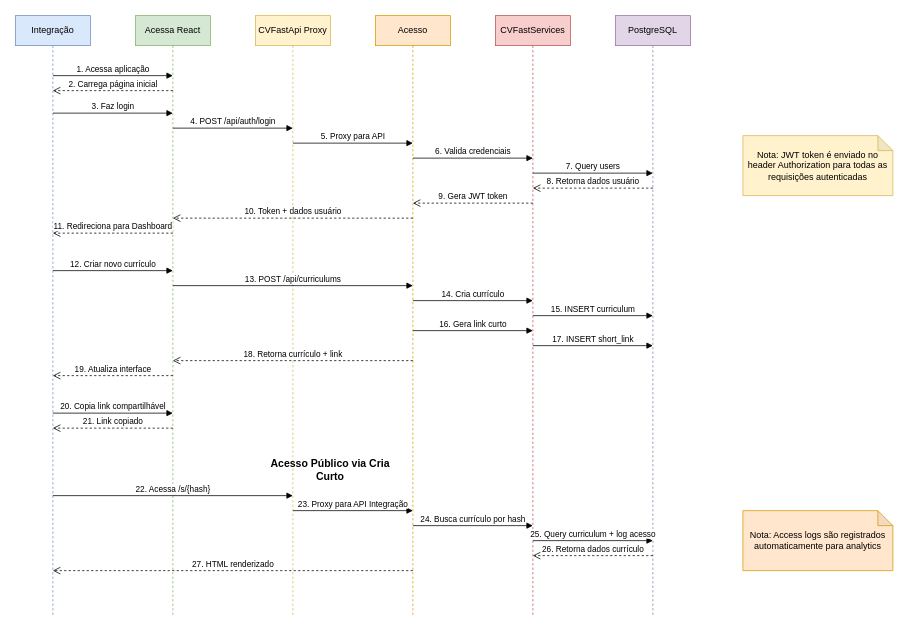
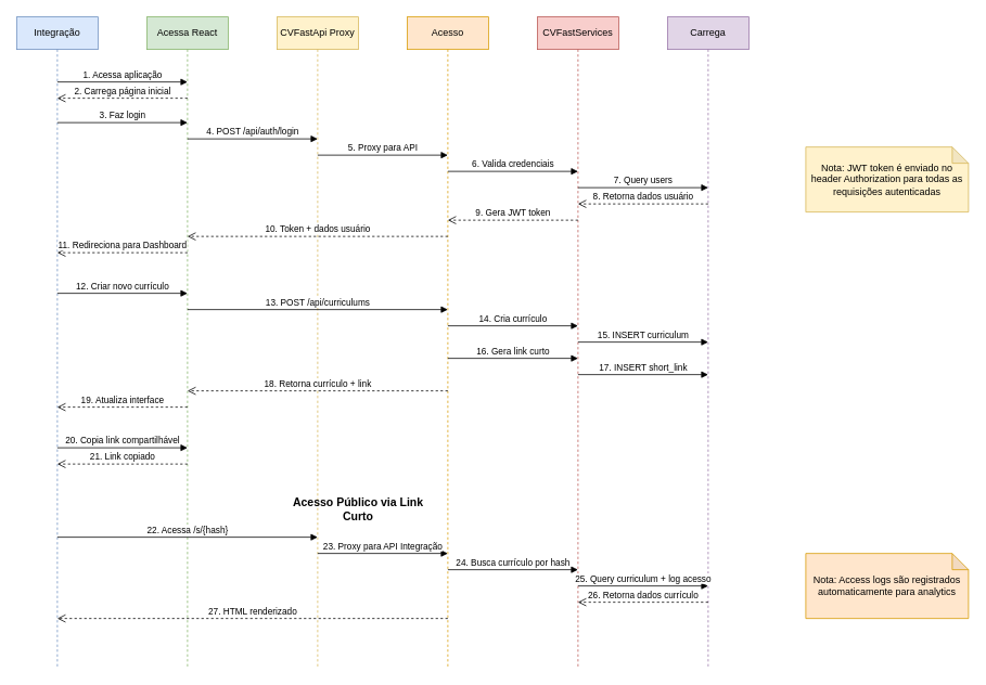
  <mxCell id="0" />
  <mxCell id="1" parent="0" />
  <mxCell id="2" value="Integração" style="shape=umlLifeline;perimeter=lifelinePerimeter;whiteSpace=wrap;html=1;container=1;collapsible=0;recursiveResize=0;outlineConnect=0;fillColor=#dae8fc;strokeColor=#6c8ebf;" vertex="1" parent="1"><mxGeometry x="20" y="20" width="100" height="800" as="geometry" /></mxCell>
  <mxCell id="3" value="Acessa React" style="shape=umlLifeline;perimeter=lifelinePerimeter;whiteSpace=wrap;html=1;container=1;collapsible=0;recursiveResize=0;outlineConnect=0;fillColor=#d5e8d4;strokeColor=#82b366;" vertex="1" parent="1"><mxGeometry x="180" y="20" width="100" height="800" as="geometry" /></mxCell>
  <mxCell id="4" value="CVFastApi Proxy" style="shape=umlLifeline;perimeter=lifelinePerimeter;whiteSpace=wrap;html=1;container=1;collapsible=0;recursiveResize=0;outlineConnect=0;fillColor=#fff2cc;strokeColor=#d6b656;" vertex="1" parent="1"><mxGeometry x="340" y="20" width="100" height="800" as="geometry" /></mxCell>
  <mxCell id="5" value="Acesso" style="shape=umlLifeline;perimeter=lifelinePerimeter;whiteSpace=wrap;html=1;container=1;collapsible=0;recursiveResize=0;outlineConnect=0;fillColor=#ffe6cc;strokeColor=#d79b00;" vertex="1" parent="1"><mxGeometry x="500" y="20" width="100" height="800" as="geometry" /></mxCell>
  <mxCell id="6" value="CVFastServices" style="shape=umlLifeline;perimeter=lifelinePerimeter;whiteSpace=wrap;html=1;container=1;collapsible=0;recursiveResize=0;outlineConnect=0;fillColor=#f8cecc;strokeColor=#b85450;" vertex="1" parent="1"><mxGeometry x="660" y="20" width="100" height="800" as="geometry" /></mxCell>
- <mxCell id="7" value="PostgreSQL" style="shape=umlLifeline;perimeter=lifelinePerimeter;whiteSpace=wrap;html=1;container=1;collapsible=0;recursiveResize=0;outlineConnect=0;fillColor=#e1d5e7;strokeColor=#9673a6;" vertex="1" parent="1"><mxGeometry x="820" y="20" width="100" height="800" as="geometry" /></mxCell>
+ <mxCell id="7" value="Carrega" style="shape=umlLifeline;perimeter=lifelinePerimeter;whiteSpace=wrap;html=1;container=1;collapsible=0;recursiveResize=0;outlineConnect=0;fillColor=#e1d5e7;strokeColor=#9673a6;" vertex="1" parent="1"><mxGeometry x="820" y="20" width="100" height="800" as="geometry" /></mxCell>
  <mxCell id="8" value="1. Acessa aplicação" style="html=1;verticalAlign=bottom;endArrow=block;rounded=0;" edge="1" parent="1"><mxGeometry width="80" relative="1" as="geometry"><mxPoint x="70" y="100" as="sourcePoint" /><mxPoint x="230" y="100" as="targetPoint" /></mxGeometry></mxCell>
  <mxCell id="9" value="2. Carrega página inicial" style="html=1;verticalAlign=bottom;endArrow=open;dashed=1;endSize=8;rounded=0;" edge="1" parent="1"><mxGeometry relative="1" as="geometry"><mxPoint x="230" y="120" as="sourcePoint" /><mxPoint x="70" y="120" as="targetPoint" /></mxGeometry></mxCell>
  <mxCell id="10" value="3. Faz login" style="html=1;verticalAlign=bottom;endArrow=block;rounded=0;" edge="1" parent="1"><mxGeometry width="80" relative="1" as="geometry"><mxPoint x="70" y="150" as="sourcePoint" /><mxPoint x="230" y="150" as="targetPoint" /></mxGeometry></mxCell>
  <mxCell id="11" value="4. POST /api/auth/login" style="html=1;verticalAlign=bottom;endArrow=block;rounded=0;" edge="1" parent="1"><mxGeometry width="80" relative="1" as="geometry"><mxPoint x="230" y="170" as="sourcePoint" /><mxPoint x="390" y="170" as="targetPoint" /></mxGeometry></mxCell>
  <mxCell id="12" value="5. Proxy para API" style="html=1;verticalAlign=bottom;endArrow=block;rounded=0;" edge="1" parent="1"><mxGeometry width="80" relative="1" as="geometry"><mxPoint x="390" y="190" as="sourcePoint" /><mxPoint x="550" y="190" as="targetPoint" /></mxGeometry></mxCell>
  <mxCell id="13" value="6. Valida credenciais" style="html=1;verticalAlign=bottom;endArrow=block;rounded=0;" edge="1" parent="1"><mxGeometry width="80" relative="1" as="geometry"><mxPoint x="550" y="210" as="sourcePoint" /><mxPoint x="710" y="210" as="targetPoint" /></mxGeometry></mxCell>
  <mxCell id="14" value="7. Query users" style="html=1;verticalAlign=bottom;endArrow=block;rounded=0;" edge="1" parent="1"><mxGeometry width="80" relative="1" as="geometry"><mxPoint x="710" y="230" as="sourcePoint" /><mxPoint x="870" y="230" as="targetPoint" /></mxGeometry></mxCell>
  <mxCell id="15" value="8. Retorna dados usuário" style="html=1;verticalAlign=bottom;endArrow=open;dashed=1;endSize=8;rounded=0;" edge="1" parent="1"><mxGeometry relative="1" as="geometry"><mxPoint x="870" y="250" as="sourcePoint" /><mxPoint x="710" y="250" as="targetPoint" /></mxGeometry></mxCell>
  <mxCell id="16" value="9. Gera JWT token" style="html=1;verticalAlign=bottom;endArrow=open;dashed=1;endSize=8;rounded=0;" edge="1" parent="1"><mxGeometry relative="1" as="geometry"><mxPoint x="710" y="270" as="sourcePoint" /><mxPoint x="550" y="270" as="targetPoint" /></mxGeometry></mxCell>
  <mxCell id="17" value="10. Token + dados usuário" style="html=1;verticalAlign=bottom;endArrow=open;dashed=1;endSize=8;rounded=0;" edge="1" parent="1"><mxGeometry relative="1" as="geometry"><mxPoint x="550" y="290" as="sourcePoint" /><mxPoint x="230" y="290" as="targetPoint" /></mxGeometry></mxCell>
  <mxCell id="18" value="11. Redireciona para Dashboard" style="html=1;verticalAlign=bottom;endArrow=open;dashed=1;endSize=8;rounded=0;" edge="1" parent="1"><mxGeometry relative="1" as="geometry"><mxPoint x="230" y="310" as="sourcePoint" /><mxPoint x="70" y="310" as="targetPoint" /></mxGeometry></mxCell>
  <mxCell id="19" value="12. Criar novo currículo" style="html=1;verticalAlign=bottom;endArrow=block;rounded=0;" edge="1" parent="1"><mxGeometry width="80" relative="1" as="geometry"><mxPoint x="70" y="360" as="sourcePoint" /><mxPoint x="230" y="360" as="targetPoint" /></mxGeometry></mxCell>
  <mxCell id="20" value="13. POST /api/curriculums" style="html=1;verticalAlign=bottom;endArrow=block;rounded=0;" edge="1" parent="1"><mxGeometry width="80" relative="1" as="geometry"><mxPoint x="230" y="380" as="sourcePoint" /><mxPoint x="550" y="380" as="targetPoint" /></mxGeometry></mxCell>
  <mxCell id="21" value="14. Cria currículo" style="html=1;verticalAlign=bottom;endArrow=block;rounded=0;" edge="1" parent="1"><mxGeometry width="80" relative="1" as="geometry"><mxPoint x="550" y="400" as="sourcePoint" /><mxPoint x="710" y="400" as="targetPoint" /></mxGeometry></mxCell>
  <mxCell id="22" value="15. INSERT curriculum" style="html=1;verticalAlign=bottom;endArrow=block;rounded=0;" edge="1" parent="1"><mxGeometry width="80" relative="1" as="geometry"><mxPoint x="710" y="420" as="sourcePoint" /><mxPoint x="870" y="420" as="targetPoint" /></mxGeometry></mxCell>
  <mxCell id="23" value="16. Gera link curto" style="html=1;verticalAlign=bottom;endArrow=block;rounded=0;" edge="1" parent="1"><mxGeometry width="80" relative="1" as="geometry"><mxPoint x="550" y="440" as="sourcePoint" /><mxPoint x="710" y="440" as="targetPoint" /></mxGeometry></mxCell>
  <mxCell id="24" value="17. INSERT short_link" style="html=1;verticalAlign=bottom;endArrow=block;rounded=0;" edge="1" parent="1"><mxGeometry width="80" relative="1" as="geometry"><mxPoint x="710" y="460" as="sourcePoint" /><mxPoint x="870" y="460" as="targetPoint" /></mxGeometry></mxCell>
  <mxCell id="25" value="18. Retorna currículo + link" style="html=1;verticalAlign=bottom;endArrow=open;dashed=1;endSize=8;rounded=0;" edge="1" parent="1"><mxGeometry relative="1" as="geometry"><mxPoint x="550" y="480" as="sourcePoint" /><mxPoint x="230" y="480" as="targetPoint" /></mxGeometry></mxCell>
  <mxCell id="26" value="19. Atualiza interface" style="html=1;verticalAlign=bottom;endArrow=open;dashed=1;endSize=8;rounded=0;" edge="1" parent="1"><mxGeometry relative="1" as="geometry"><mxPoint x="230" y="500" as="sourcePoint" /><mxPoint x="70" y="500" as="targetPoint" /></mxGeometry></mxCell>
  <mxCell id="27" value="20. Copia link compartilhável" style="html=1;verticalAlign=bottom;endArrow=block;rounded=0;" edge="1" parent="1"><mxGeometry width="80" relative="1" as="geometry"><mxPoint x="70" y="550" as="sourcePoint" /><mxPoint x="230" y="550" as="targetPoint" /></mxGeometry></mxCell>
  <mxCell id="28" value="21. Link copiado" style="html=1;verticalAlign=bottom;endArrow=open;dashed=1;endSize=8;rounded=0;" edge="1" parent="1"><mxGeometry relative="1" as="geometry"><mxPoint x="230" y="570" as="sourcePoint" /><mxPoint x="70" y="570" as="targetPoint" /></mxGeometry></mxCell>
- <mxCell id="29" value="Acesso Público via Cria Curto" style="text;html=1;strokeColor=none;fillColor=none;align=center;verticalAlign=middle;whiteSpace=wrap;rounded=0;fontStyle=1;fontSize=14;" vertex="1" parent="1"><mxGeometry x="340" y="610" width="200" height="30" as="geometry" /></mxCell>
+ <mxCell id="29" value="Acesso Público via Link Curto" style="text;html=1;strokeColor=none;fillColor=none;align=center;verticalAlign=middle;whiteSpace=wrap;rounded=0;fontStyle=1;fontSize=14;" vertex="1" parent="1"><mxGeometry x="340" y="610" width="200" height="30" as="geometry" /></mxCell>
  <mxCell id="30" value="22. Acessa /s/{hash}" style="html=1;verticalAlign=bottom;endArrow=block;rounded=0;" edge="1" parent="1"><mxGeometry width="80" relative="1" as="geometry"><mxPoint x="70" y="660" as="sourcePoint" /><mxPoint x="390" y="660" as="targetPoint" /></mxGeometry></mxCell>
  <mxCell id="31" value="23. Proxy para API Integração" style="html=1;verticalAlign=bottom;endArrow=block;rounded=0;" edge="1" parent="1"><mxGeometry width="80" relative="1" as="geometry"><mxPoint x="390" y="680" as="sourcePoint" /><mxPoint x="550" y="680" as="targetPoint" /></mxGeometry></mxCell>
  <mxCell id="32" value="24. Busca currículo por hash" style="html=1;verticalAlign=bottom;endArrow=block;rounded=0;" edge="1" parent="1"><mxGeometry width="80" relative="1" as="geometry"><mxPoint x="550" y="700" as="sourcePoint" /><mxPoint x="710" y="700" as="targetPoint" /></mxGeometry></mxCell>
  <mxCell id="33" value="25. Query curriculum + log acesso" style="html=1;verticalAlign=bottom;endArrow=block;rounded=0;" edge="1" parent="1"><mxGeometry width="80" relative="1" as="geometry"><mxPoint x="710" y="720" as="sourcePoint" /><mxPoint x="870" y="720" as="targetPoint" /></mxGeometry></mxCell>
  <mxCell id="34" value="26. Retorna dados currículo" style="html=1;verticalAlign=bottom;endArrow=open;dashed=1;endSize=8;rounded=0;" edge="1" parent="1"><mxGeometry relative="1" as="geometry"><mxPoint x="870" y="740" as="sourcePoint" /><mxPoint x="710" y="740" as="targetPoint" /></mxGeometry></mxCell>
  <mxCell id="35" value="27. HTML renderizado" style="html=1;verticalAlign=bottom;endArrow=open;dashed=1;endSize=8;rounded=0;" edge="1" parent="1"><mxGeometry relative="1" as="geometry"><mxPoint x="550" y="760" as="sourcePoint" /><mxPoint x="70" y="760" as="targetPoint" /></mxGeometry></mxCell>
  <mxCell id="36" value="Nota: JWT token é enviado no header Authorization para todas as requisições autenticadas" style="shape=note;whiteSpace=wrap;html=1;backgroundOutline=1;darkOpacity=0.05;fillColor=#fff2cc;strokeColor=#d6b656;size=20;" vertex="1" parent="1"><mxGeometry x="990" y="180" width="200" height="80" as="geometry" /></mxCell>
  <mxCell id="37" value="Nota: Access logs são registrados automaticamente para analytics" style="shape=note;whiteSpace=wrap;html=1;backgroundOutline=1;darkOpacity=0.05;fillColor=#ffe6cc;strokeColor=#d79b00;size=20;" vertex="1" parent="1"><mxGeometry x="990" y="680" width="200" height="80" as="geometry" /></mxCell>
